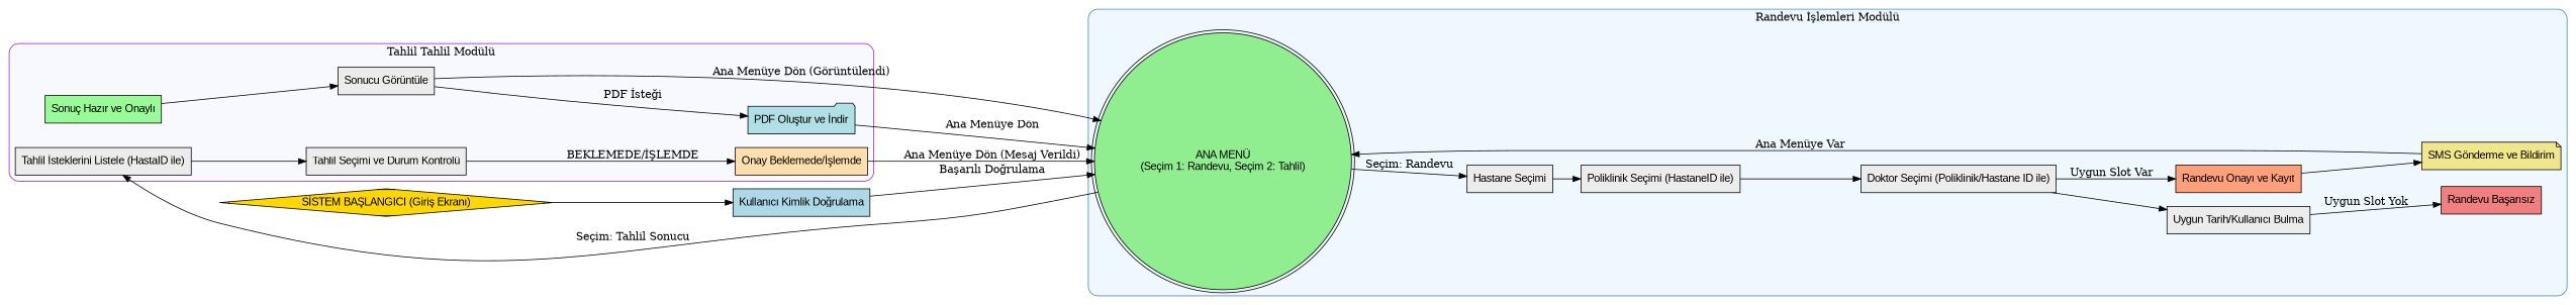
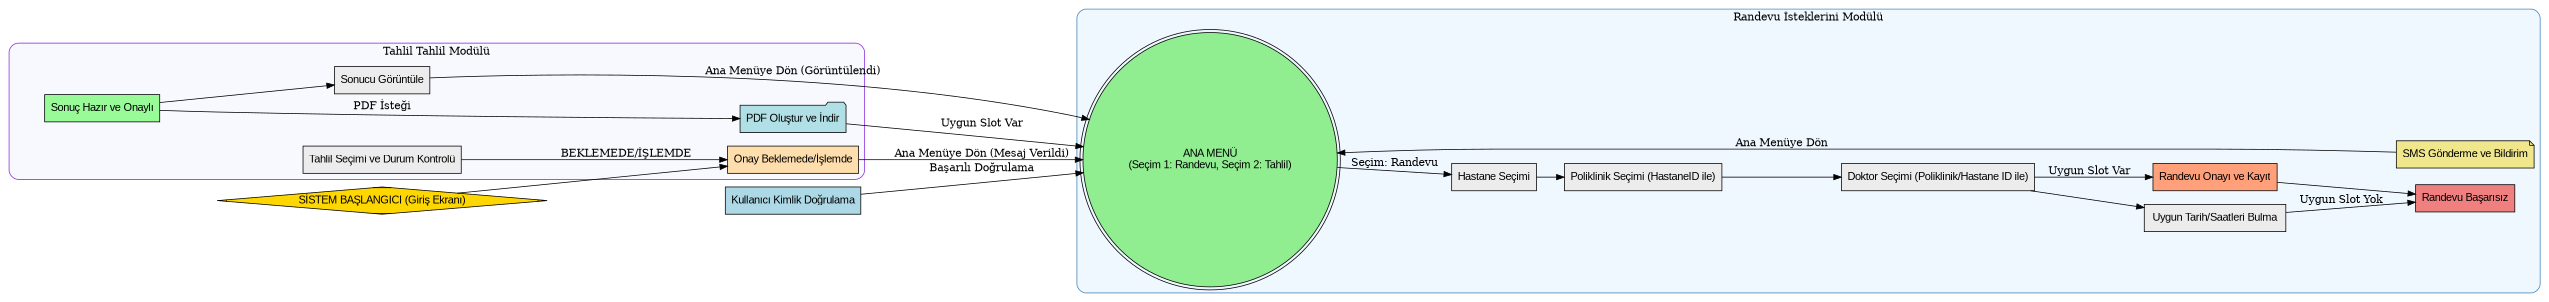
  digraph {
    rankdir=LR
    node [fillcolor="#ECECEC" fontname=Arial shape=box style=filled]
    n1 [fillcolor="#90EE90" label="ANA MENÜ\n(Seçim 1: Randevu, Seçim 2: Tahlil)" shape=doublecircle]
    n2 [label="Hastane Seçimi"]
    n3 [label="Poliklinik Seçimi (HastaneID ile)"]
    n4 [label="Doktor Seçimi (Poliklinik/Hastane ID ile)"]
-   n5 [label="Uygun Tarih/Kullanıcı Bulma"]
+   n5 [label="Uygun Tarih/Saatleri Bulma"]
    n6 [fillcolor="#FFA07A" label="Randevu Onayı ve Kayıt"]
    n7 [fillcolor="#F08080" label="Randevu Başarısız"]
    n8 [fillcolor="#F0E68C" label="SMS Gönderme ve Bildirim" shape=note]
-   n9 [label="Tahlil İsteklerini Listele (HastaID ile)"]
    n10 [label="Tahlil Seçimi ve Durum Kontrolü"]
    n11 [fillcolor="#98FB98" label="Sonuç Hazır ve Onaylı"]
    n12 [fillcolor="#FFDEAD" label="Onay Beklemede/İşlemde"]
    n13 [label="Sonucu Görüntüle"]
    n14 [fillcolor="#B0E0E6" label="PDF Oluştur ve İndir" shape=folder]
    n15 [fillcolor="#FFD700" label="SİSTEM BAŞLANGICI (Giriş Ekranı)" shape=Mdiamond]
    n16 [fillcolor="#ADD8E6" label="Kullanıcı Kimlik Doğrulama"]
    subgraph cluster_1 {
      color="#4682B4"
      fillcolor="#F0F8FF"
-     label="Randevu İşlemleri Modülü"
+     label="Randevu İsteklerini Modülü"
      style="rounded, filled"
      n1
      n2
      n3
      n4
      n5
      n6
      n7
      n8
    }
    subgraph cluster_2 {
      color="#8A2BE2"
      fillcolor="#F8F8FF"
      label="Tahlil Tahlil Modülü"
      style="rounded, filled"
-     n9
      n10
      n11
      n12
      n13
      n14
    }
    n1 -> n2 [label="Seçim: Randevu"]
-   n1 -> n9 [label="Seçim: Tahlil Sonucu"]
    n2 -> n3
    n3 -> n4
    n4 -> n5
    n4 -> n6 [label="Uygun Slot Var"]
    n5 -> n7 [label="Uygun Slot Yok"]
-   n6 -> n8
-   n8 -> n1 [label="Ana Menüye Var"]
-   n9 -> n10
+   n6 -> n7
+   n8 -> n1 [label="Ana Menüye Dön"]
    n10 -> n12 [label="BEKLEMEDE/İŞLEMDE"]
    n11 -> n13
    n12 -> n1 [label="Ana Menüye Dön (Mesaj Verildi)"]
    n13 -> n1 [label="Ana Menüye Dön (Görüntülendi)"]
-   n13 -> n14 [label="PDF İsteği"]
-   n14 -> n1 [label="Ana Menüye Dön"]
-   n15 -> n16
+   n11 -> n14 [label="PDF İsteği"]
+   n14 -> n1 [label="Uygun Slot Var"]
+   n15 -> n12
    n16 -> n1 [label="Başarılı Doğrulama"]
  }
